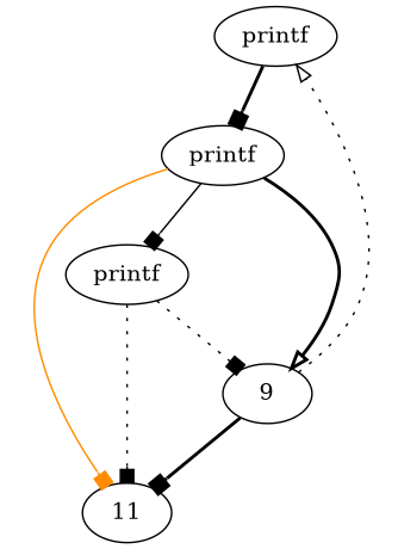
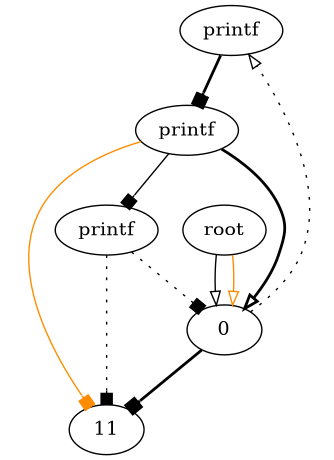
  digraph {
    edge [arrowhead=box color=black style=solid]
    n1 [label=printf]
    n2 [label=printf]
    n3 [label=printf]
-   0 [label=9]
+   0
    11
+   n6 [label=root]
    n1 -> n2 [style=bold]
    n2 -> n3
    n2 -> 0 [arrowhead=onormal style=bold]
    n2 -> 11 [color=darkorange]
    n3 -> 0 [style=dotted]
    n3 -> 11 [style=dotted]
    0 -> n1 [arrowhead=onormal style=dotted]
    0 -> 11 [style=bold]
+   n6 -> 0 [arrowhead=onormal]
+   n6 -> 0 [arrowhead=onormal color=darkorange]
  }
